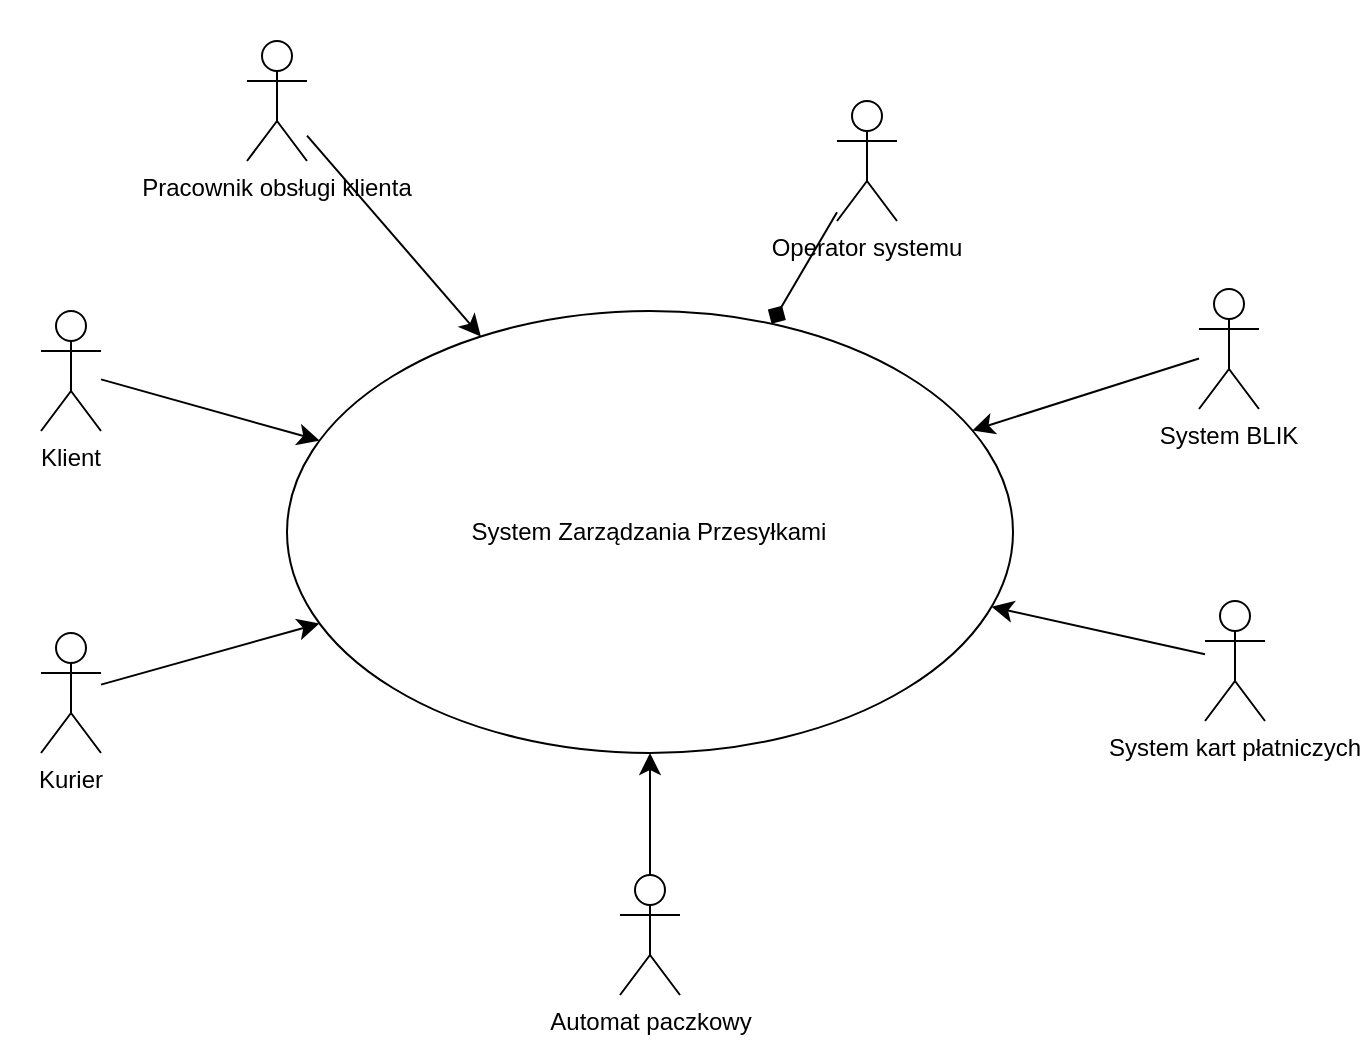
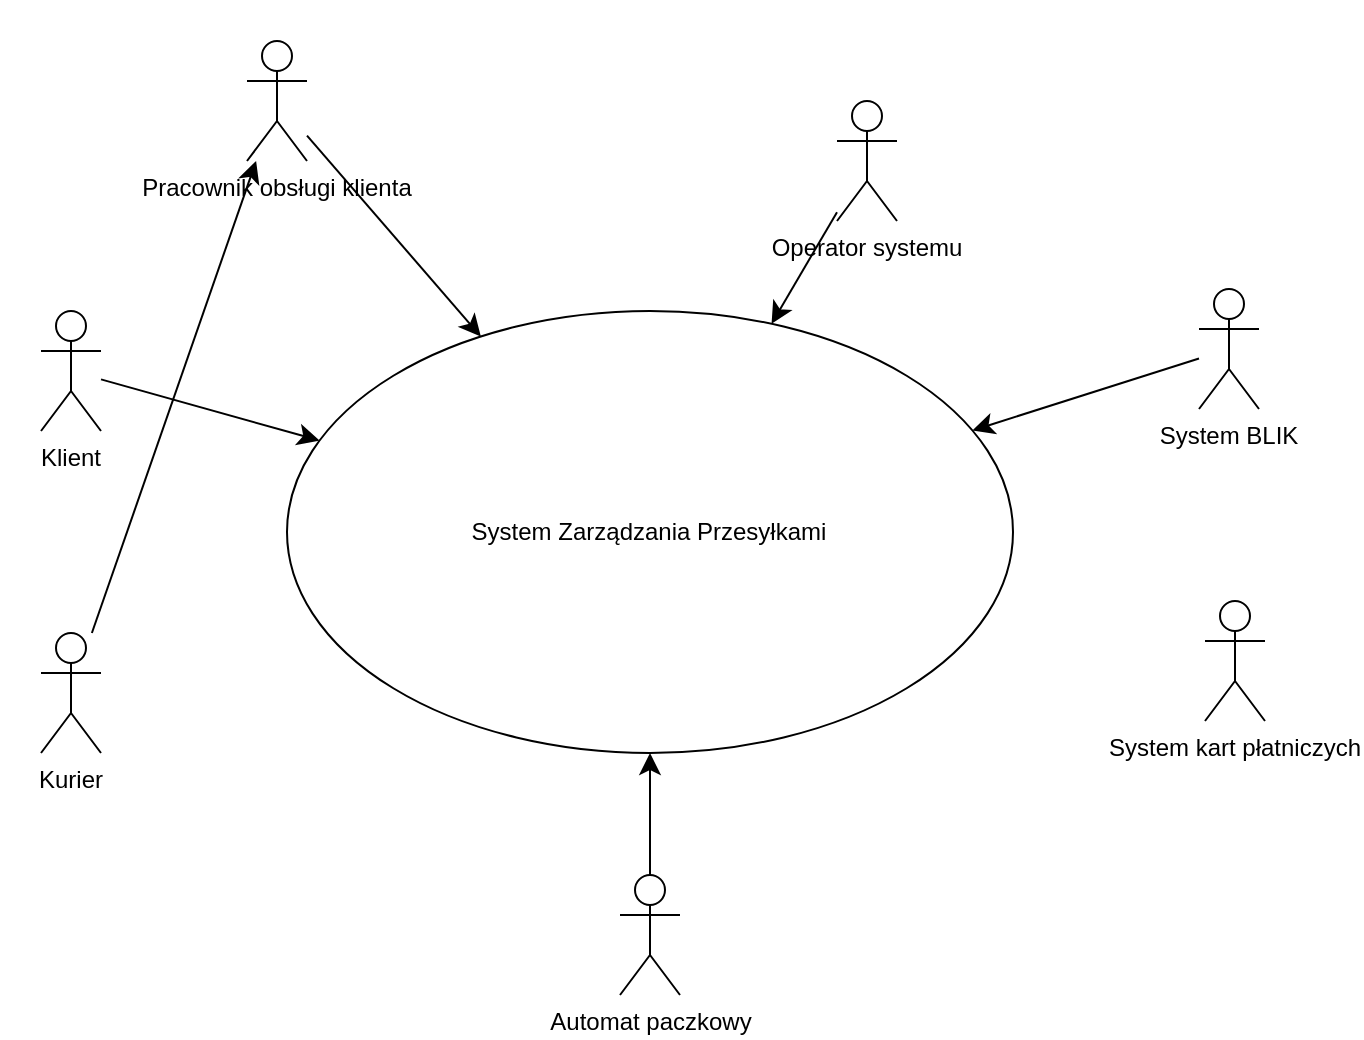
  <mxCell id="0" />
  <mxCell id="1" parent="0" />
  <mxCell id="2" value="System Zarządzania Przesyłkami" style="ellipse;html=1;whiteSpace=wrap;" vertex="1" parent="1"><mxGeometry x="143" y="155" width="363" height="221" as="geometry" /></mxCell>
  <mxCell id="3" value="" style="edgeStyle=none;curved=1;rounded=0;orthogonalLoop=1;jettySize=auto;html=1;fontSize=12;startSize=8;endSize=8;" edge="1" parent="1" source="4" target="2"><mxGeometry relative="1" as="geometry" /></mxCell>
  <mxCell id="4" value="Klient&lt;div&gt;&lt;br&gt;&lt;/div&gt;" style="shape=umlActor;verticalLabelPosition=bottom;verticalAlign=top;html=1;" vertex="1" parent="1"><mxGeometry x="20" y="155" width="30" height="60" as="geometry" /></mxCell>
- <mxCell id="5" value="" style="edgeStyle=none;curved=1;rounded=0;orthogonalLoop=1;jettySize=auto;html=1;fontSize=12;startSize=8;endSize=8;" edge="1" parent="1" source="6" target="2"><mxGeometry relative="1" as="geometry" /></mxCell>
+ <mxCell id="5" value="" style="edgeStyle=none;curved=1;rounded=0;orthogonalLoop=1;jettySize=auto;html=1;fontSize=12;startSize=8;endSize=8;" edge="1" parent="1" source="6" target="14"><mxGeometry relative="1" as="geometry" /></mxCell>
  <mxCell id="6" value="Kurier" style="shape=umlActor;verticalLabelPosition=bottom;verticalAlign=top;html=1;" vertex="1" parent="1"><mxGeometry x="20" y="316" width="30" height="60" as="geometry" /></mxCell>
  <mxCell id="7" value="" style="edgeStyle=none;curved=1;rounded=0;orthogonalLoop=1;jettySize=auto;html=1;fontSize=12;startSize=8;endSize=8;" edge="1" parent="1" source="8" target="2"><mxGeometry relative="1" as="geometry" /></mxCell>
  <mxCell id="8" value="Automat paczkowy" style="shape=umlActor;verticalLabelPosition=bottom;verticalAlign=top;html=1;" vertex="1" parent="1"><mxGeometry x="309.5" y="437" width="30" height="60" as="geometry" /></mxCell>
  <mxCell id="9" value="" style="edgeStyle=none;curved=1;rounded=0;orthogonalLoop=1;jettySize=auto;html=1;fontSize=12;startSize=8;endSize=8;" edge="1" parent="1" source="10" target="2"><mxGeometry relative="1" as="geometry" /></mxCell>
  <mxCell id="10" value="System BLIK" style="shape=umlActor;verticalLabelPosition=bottom;verticalAlign=top;html=1;" vertex="1" parent="1"><mxGeometry x="599" y="144" width="30" height="60" as="geometry" /></mxCell>
- <mxCell id="11" value="" style="edgeStyle=none;curved=1;rounded=0;orthogonalLoop=1;jettySize=auto;html=1;fontSize=12;startSize=8;endSize=8;" edge="1" parent="1" source="12" target="2"><mxGeometry relative="1" as="geometry" /></mxCell>
  <mxCell id="12" value="System kart płatniczych" style="shape=umlActor;verticalLabelPosition=bottom;verticalAlign=top;html=1;" vertex="1" parent="1"><mxGeometry x="602" y="300" width="30" height="60" as="geometry" /></mxCell>
  <mxCell id="13" value="" style="edgeStyle=none;curved=1;rounded=0;orthogonalLoop=1;jettySize=auto;html=1;fontSize=12;startSize=8;endSize=8;" edge="1" parent="1" source="14" target="2"><mxGeometry relative="1" as="geometry" /></mxCell>
  <mxCell id="14" value="Pracownik obsługi klienta" style="shape=umlActor;verticalLabelPosition=bottom;verticalAlign=top;html=1;" vertex="1" parent="1"><mxGeometry x="123" y="20" width="30" height="60" as="geometry" /></mxCell>
- <mxCell id="15" value="" style="edgeStyle=none;curved=1;rounded=0;orthogonalLoop=1;jettySize=auto;html=1;fontSize=12;startSize=8;endSize=8;endArrow=diamond;" edge="1" parent="1" source="16" target="2"><mxGeometry relative="1" as="geometry" /></mxCell>
+ <mxCell id="15" value="" style="edgeStyle=none;curved=1;rounded=0;orthogonalLoop=1;jettySize=auto;html=1;fontSize=12;startSize=8;endSize=8;" edge="1" parent="1" source="16" target="2"><mxGeometry relative="1" as="geometry" /></mxCell>
  <mxCell id="16" value="Operator systemu" style="shape=umlActor;verticalLabelPosition=bottom;verticalAlign=top;html=1;" vertex="1" parent="1"><mxGeometry x="418" y="50" width="30" height="60" as="geometry" /></mxCell>
